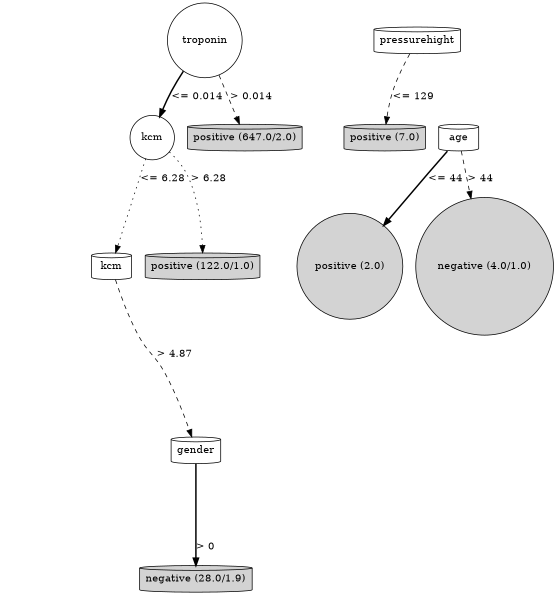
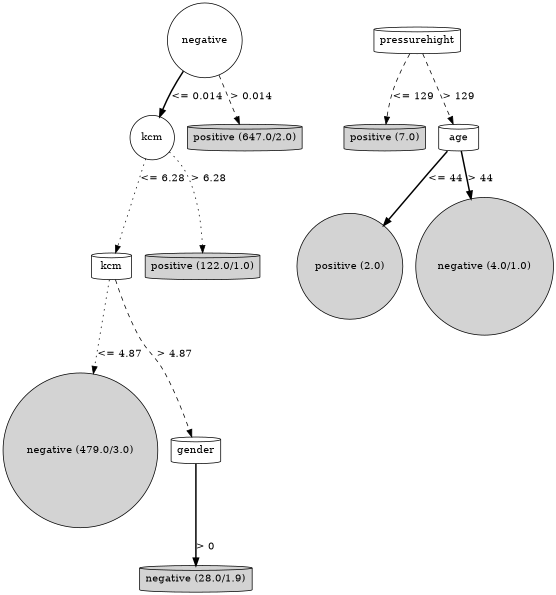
  digraph {
    node [shape=cylinder style=filled]
    edge [style=dashed]
-   n1 [label=troponin shape=circle style=""]
+   n1 [label=negative shape=circle style=""]
    n2 [label=kcm shape=circle style=""]
    n3 [label="positive (647.0/2.0)"]
    n4 [label=kcm style=""]
    n5 [label="positive (122.0/1.0)"]
+   n6 [label="negative (479.0/3.0)" shape=circle]
    n7 [label=gender style=""]
    n8 [label="negative (28.0/1.9)"]
    n9 [label=pressurehight style=""]
    n10 [label="positive (7.0)"]
    n11 [label=age style=""]
    n12 [label="positive (2.0)" shape=circle]
    n13 [label="negative (4.0/1.0)" shape=circle]
    n1 -> n2 [label="<= 0.014" style=bold]
    n1 -> n3 [label="> 0.014"]
    n2 -> n4 [label="<= 6.28" style=dotted]
    n2 -> n5 [label="> 6.28" style=dotted]
+   n4 -> n6 [label="<= 4.87" style=dotted]
    n4 -> n7 [label="> 4.87"]
    n7 -> n8 [label="> 0" style=bold]
    n9 -> n10 [label="<= 129"]
+   n9 -> n11 [label="> 129"]
    n11 -> n12 [label="<= 44" style=bold]
-   n11 -> n13 [label="> 44"]
+   n11 -> n13 [label="> 44" style=bold]
  }
